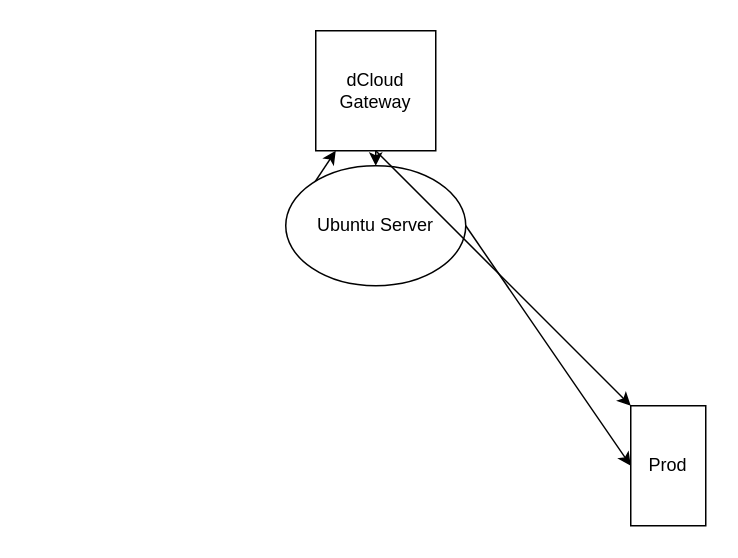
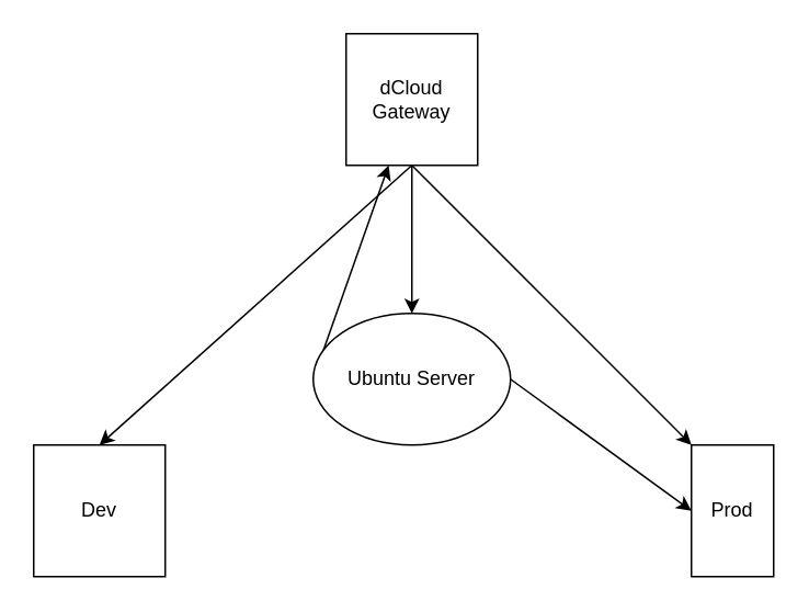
  <mxCell id="0" />
  <mxCell id="1" parent="0" />
+ <mxCell id="2" value="Dev" style="whiteSpace=wrap;html=1;aspect=fixed;" parent="1" vertex="1"><mxGeometry x="20" y="270" width="80" height="80" as="geometry" /></mxCell>
  <mxCell id="3" value="Prod" style="whiteSpace=wrap;html=1;aspect=fixed;" parent="1" vertex="1"><mxGeometry x="420" y="270" width="50" height="80" as="geometry" /></mxCell>
  <mxCell id="4" style="edgeStyle=none;html=1;exitX=0;exitY=0.5;exitDx=0;exitDy=0;" parent="1" source="6" target="9" edge="1"><mxGeometry relative="1" as="geometry"><mxPoint x="-20" y="550" as="targetPoint" /></mxGeometry></mxCell>
  <mxCell id="5" style="edgeStyle=none;html=1;exitX=1;exitY=0.5;exitDx=0;exitDy=0;entryX=0;entryY=0.5;entryDx=0;entryDy=0;" parent="1" source="6" target="3" edge="1"><mxGeometry relative="1" as="geometry" /></mxCell>
- <mxCell id="6" value="Ubuntu Server" style="ellipse;whiteSpace=wrap;html=1;" parent="1" vertex="1"><mxGeometry x="190" y="110" width="120" height="80" as="geometry" /></mxCell>
+ <mxCell id="6" value="Ubuntu Server" style="ellipse;whiteSpace=wrap;html=1;" parent="1" vertex="1"><mxGeometry x="190" y="190" width="120" height="80" as="geometry" /></mxCell>
  <mxCell id="7" style="edgeStyle=none;html=1;" parent="1" target="6" edge="1"><mxGeometry relative="1" as="geometry"><mxPoint x="250" y="100" as="sourcePoint" /></mxGeometry></mxCell>
+ <mxCell id="8" style="edgeStyle=none;html=1;exitX=0.5;exitY=1;exitDx=0;exitDy=0;entryX=0.5;entryY=0;entryDx=0;entryDy=0;" parent="1" source="9" target="2" edge="1"><mxGeometry relative="1" as="geometry" /></mxCell>
  <mxCell id="9" value="dCloud Gateway" style="whiteSpace=wrap;html=1;aspect=fixed;" parent="1" vertex="1"><mxGeometry x="210" y="20" width="80" height="80" as="geometry" /></mxCell>
  <mxCell id="10" style="edgeStyle=none;html=1;exitX=0.5;exitY=1;exitDx=0;exitDy=0;entryX=0;entryY=0;entryDx=0;entryDy=0;" parent="1" source="9" target="3" edge="1"><mxGeometry relative="1" as="geometry"><mxPoint x="60" y="200" as="sourcePoint" /><mxPoint x="180.138" y="290.104" as="targetPoint" /></mxGeometry></mxCell>
